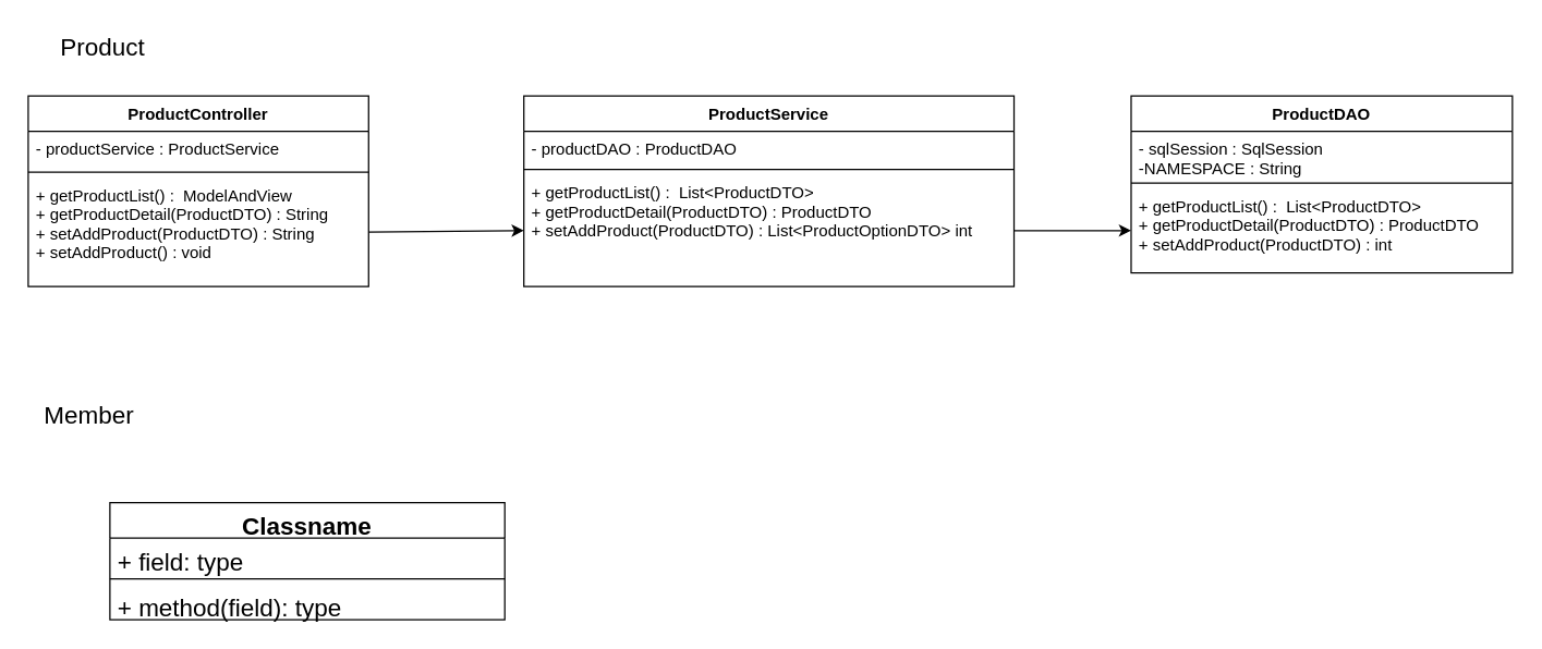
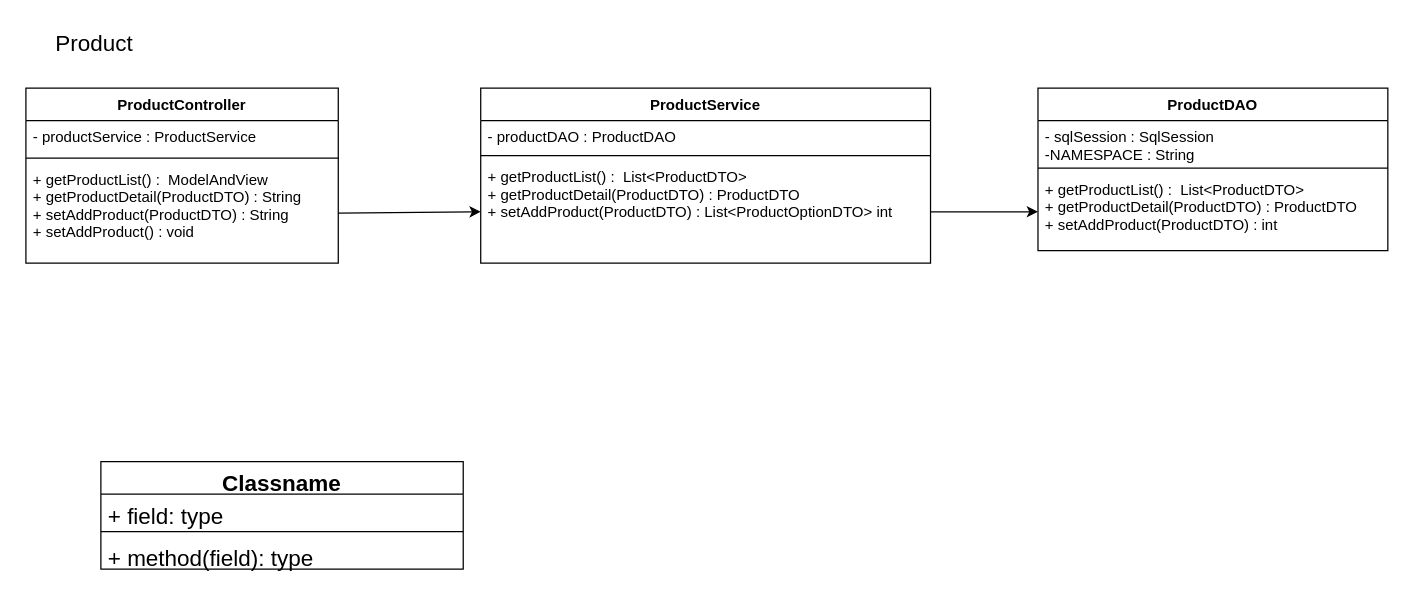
  <mxCell id="0" />
  <mxCell id="1" parent="0" />
  <mxCell id="2" value="ProductDAO" style="swimlane;fontStyle=1;align=center;verticalAlign=top;childLayout=stackLayout;horizontal=1;startSize=26;horizontalStack=0;resizeParent=1;resizeParentMax=0;resizeLast=0;collapsible=1;marginBottom=0;" vertex="1" parent="1"><mxGeometry x="830" y="70" width="280" height="130" as="geometry" /></mxCell>
  <mxCell id="3" value="- sqlSession : SqlSession&#10;-NAMESPACE : String" style="text;strokeColor=none;fillColor=none;align=left;verticalAlign=top;spacingLeft=4;spacingRight=4;overflow=hidden;rotatable=0;points=[[0,0.5],[1,0.5]];portConstraint=eastwest;" vertex="1" parent="2"><mxGeometry y="26" width="280" height="34" as="geometry" /></mxCell>
  <mxCell id="4" value="" style="line;strokeWidth=1;fillColor=none;align=left;verticalAlign=middle;spacingTop=-1;spacingLeft=3;spacingRight=3;rotatable=0;labelPosition=right;points=[];portConstraint=eastwest;strokeColor=inherit;" vertex="1" parent="2"><mxGeometry y="60" width="280" height="8" as="geometry" /></mxCell>
  <mxCell id="5" value="+ getProductList() :  List&lt;ProductDTO&gt;&#10;+ getProductDetail(ProductDTO) : ProductDTO&#10;+ setAddProduct(ProductDTO) : int " style="text;strokeColor=none;fillColor=none;align=left;verticalAlign=top;spacingLeft=4;spacingRight=4;overflow=hidden;rotatable=0;points=[[0,0.5],[1,0.5]];portConstraint=eastwest;" vertex="1" parent="2"><mxGeometry y="68" width="280" height="62" as="geometry" /></mxCell>
  <mxCell id="6" value="&lt;font style=&quot;font-size: 18px;&quot;&gt;Product&lt;/font&gt;" style="text;html=1;strokeColor=none;fillColor=none;align=center;verticalAlign=middle;whiteSpace=wrap;rounded=0;strokeWidth=1;" vertex="1" parent="1"><mxGeometry x="45" y="20" width="60" height="30" as="geometry" /></mxCell>
  <mxCell id="7" value="ProductService" style="swimlane;fontStyle=1;align=center;verticalAlign=top;childLayout=stackLayout;horizontal=1;startSize=26;horizontalStack=0;resizeParent=1;resizeParentMax=0;resizeLast=0;collapsible=1;marginBottom=0;" vertex="1" parent="1"><mxGeometry x="384" y="70" width="360" height="140" as="geometry" /></mxCell>
  <mxCell id="8" value="- productDAO : ProductDAO" style="text;strokeColor=none;fillColor=none;align=left;verticalAlign=top;spacingLeft=4;spacingRight=4;overflow=hidden;rotatable=0;points=[[0,0.5],[1,0.5]];portConstraint=eastwest;" vertex="1" parent="7"><mxGeometry y="26" width="360" height="24" as="geometry" /></mxCell>
  <mxCell id="9" value="" style="line;strokeWidth=1;fillColor=none;align=left;verticalAlign=middle;spacingTop=-1;spacingLeft=3;spacingRight=3;rotatable=0;labelPosition=right;points=[];portConstraint=eastwest;strokeColor=inherit;" vertex="1" parent="7"><mxGeometry y="50" width="360" height="8" as="geometry" /></mxCell>
  <mxCell id="10" value="+ getProductList() :  List&lt;ProductDTO&gt;&#10;+ getProductDetail(ProductDTO) : ProductDTO&#10;+ setAddProduct(ProductDTO) : List&lt;ProductOptionDTO&gt; int " style="text;strokeColor=none;fillColor=none;align=left;verticalAlign=top;spacingLeft=4;spacingRight=4;overflow=hidden;rotatable=0;points=[[0,0.5],[1,0.5]];portConstraint=eastwest;" vertex="1" parent="7"><mxGeometry y="58" width="360" height="82" as="geometry" /></mxCell>
  <mxCell id="11" value="ProductController" style="swimlane;fontStyle=1;align=center;verticalAlign=top;childLayout=stackLayout;horizontal=1;startSize=26;horizontalStack=0;resizeParent=1;resizeParentMax=0;resizeLast=0;collapsible=1;marginBottom=0;" vertex="1" parent="1"><mxGeometry x="20" y="70" width="250" height="140" as="geometry" /></mxCell>
  <mxCell id="12" value="- productService : ProductService" style="text;strokeColor=none;fillColor=none;align=left;verticalAlign=top;spacingLeft=4;spacingRight=4;overflow=hidden;rotatable=0;points=[[0,0.5],[1,0.5]];portConstraint=eastwest;" vertex="1" parent="11"><mxGeometry y="26" width="250" height="26" as="geometry" /></mxCell>
  <mxCell id="13" value="" style="line;strokeWidth=1;fillColor=none;align=left;verticalAlign=middle;spacingTop=-1;spacingLeft=3;spacingRight=3;rotatable=0;labelPosition=right;points=[];portConstraint=eastwest;strokeColor=inherit;" vertex="1" parent="11"><mxGeometry y="52" width="250" height="8" as="geometry" /></mxCell>
  <mxCell id="14" value="+ getProductList() :  ModelAndView&#10;+ getProductDetail(ProductDTO) : String&#10;+ setAddProduct(ProductDTO) : String&#10;+ setAddProduct() : void" style="text;strokeColor=none;fillColor=none;align=left;verticalAlign=top;spacingLeft=4;spacingRight=4;overflow=hidden;rotatable=0;points=[[0,0.5],[1,0.5]];portConstraint=eastwest;" vertex="1" parent="11"><mxGeometry y="60" width="250" height="80" as="geometry" /></mxCell>
- <mxCell id="15" value="Member" style="text;html=1;strokeColor=none;fillColor=none;align=center;verticalAlign=middle;whiteSpace=wrap;rounded=0;fontSize=18;" vertex="1" parent="1"><mxGeometry x="20" y="290" width="90" height="30" as="geometry" /></mxCell>
  <mxCell id="16" value="Classname" style="swimlane;fontStyle=1;align=center;verticalAlign=top;childLayout=stackLayout;horizontal=1;startSize=26;horizontalStack=0;resizeParent=1;resizeParentMax=0;resizeLast=0;collapsible=1;marginBottom=0;strokeWidth=1;fontSize=18;" vertex="1" parent="1"><mxGeometry x="80" y="369" width="290" height="86" as="geometry" /></mxCell>
  <mxCell id="17" value="+ field: type" style="text;strokeColor=none;fillColor=none;align=left;verticalAlign=top;spacingLeft=4;spacingRight=4;overflow=hidden;rotatable=0;points=[[0,0.5],[1,0.5]];portConstraint=eastwest;fontSize=18;" vertex="1" parent="16"><mxGeometry y="26" width="290" height="26" as="geometry" /></mxCell>
  <mxCell id="18" value="" style="line;strokeWidth=1;fillColor=none;align=left;verticalAlign=middle;spacingTop=-1;spacingLeft=3;spacingRight=3;rotatable=0;labelPosition=right;points=[];portConstraint=eastwest;strokeColor=inherit;fontSize=18;" vertex="1" parent="16"><mxGeometry y="52" width="290" height="8" as="geometry" /></mxCell>
  <mxCell id="19" value="+ method(field): type" style="text;strokeColor=none;fillColor=none;align=left;verticalAlign=top;spacingLeft=4;spacingRight=4;overflow=hidden;rotatable=0;points=[[0,0.5],[1,0.5]];portConstraint=eastwest;fontSize=18;" vertex="1" parent="16"><mxGeometry y="60" width="290" height="26" as="geometry" /></mxCell>
  <mxCell id="20" value="" style="endArrow=classic;html=1;rounded=0;fontSize=18;exitX=1;exitY=0.5;exitDx=0;exitDy=0;entryX=0;entryY=0.5;entryDx=0;entryDy=0;" edge="1" parent="1" source="14" target="10"><mxGeometry width="50" height="50" relative="1" as="geometry"><mxPoint x="590" y="370" as="sourcePoint" /><mxPoint x="640" y="320" as="targetPoint" /></mxGeometry></mxCell>
  <mxCell id="21" value="" style="endArrow=classic;html=1;rounded=0;fontSize=18;exitX=1;exitY=0.5;exitDx=0;exitDy=0;entryX=0;entryY=0.5;entryDx=0;entryDy=0;" edge="1" parent="1" source="10" target="5"><mxGeometry width="50" height="50" relative="1" as="geometry"><mxPoint x="810" y="280" as="sourcePoint" /><mxPoint x="860" y="230" as="targetPoint" /></mxGeometry></mxCell>
